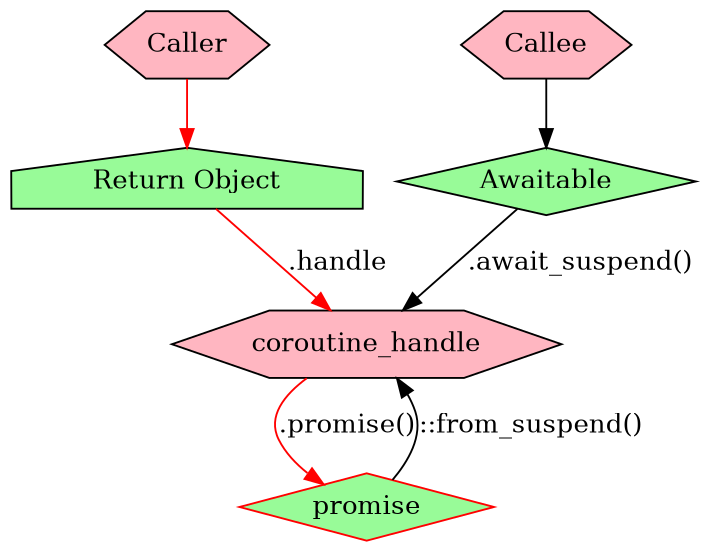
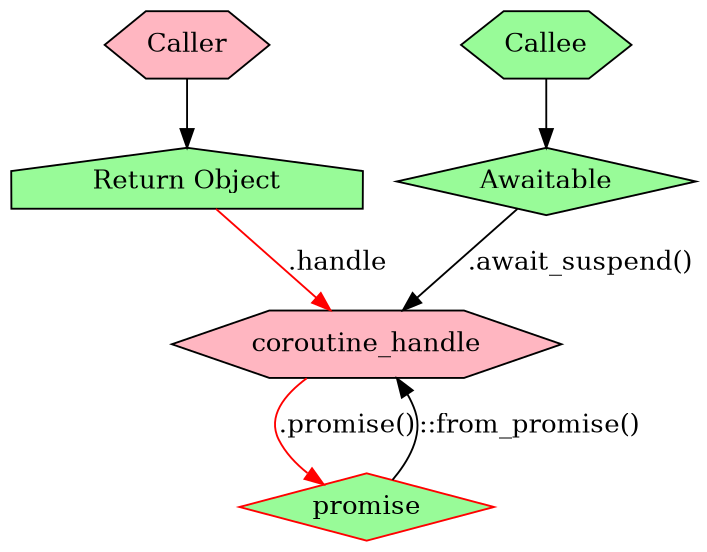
  digraph {
    node [fillcolor=palegreen shape=hexagon style=filled]
    n1 [fillcolor=lightpink label=Caller]
    n2 [label="Return Object" shape=house]
    n3 [fillcolor=lightpink label=coroutine_handle]
-   n4 [fillcolor=lightpink label=Callee]
+   n4 [label=Callee]
    n5 [label=Awaitable shape=diamond]
    n6 [color=red label=promise shape=diamond]
-   n1 -> n2 [color=red]
+   n1 -> n2 [color=black]
    n2 -> n3 [color=red label=".handle"]
    n3 -> n6 [color=red label=".promise()"]
    n4 -> n5
    n5 -> n3 [label=".await_suspend()"]
-   n6 -> n3 [label="::from_suspend()"]
+   n6 -> n3 [label="::from_promise()"]
  }
